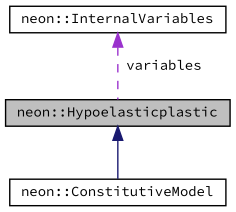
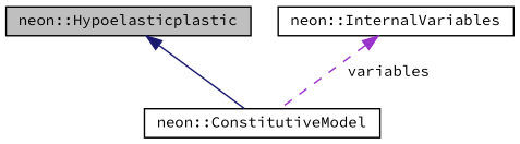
  digraph {
    fontname="Source Code Pro"
    node [color=black fillcolor=white fontname="Source Code Pro" fontsize=10 shape=record style=filled]
    edge [dir=back fontname="Source Code Pro" fontsize=10 labelfontname=Helvetica labelfontsize=10]
    n1 [fillcolor=grey75 fontcolor=black height=0.2 label="neon::Hypoelasticplastic" width=0.4]
    n2 [height=0.2 label="neon::ConstitutiveModel" width=0.4]
    n3 [height=0.2 label="neon::InternalVariables" width=0.4]
    n1 -> n2 [color=midnightblue style=solid]
-   n3 -> n1 [color=darkorchid3 label=" variables" style=dashed]
+   n3 -> n2 [color=darkorchid3 label=" variables" style=dashed]
  }
